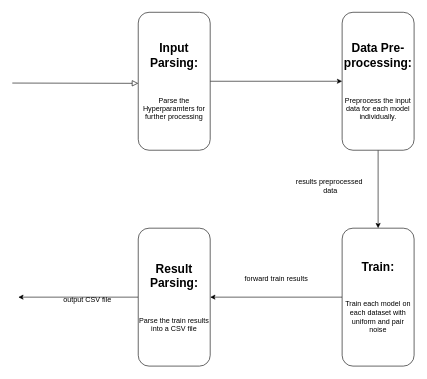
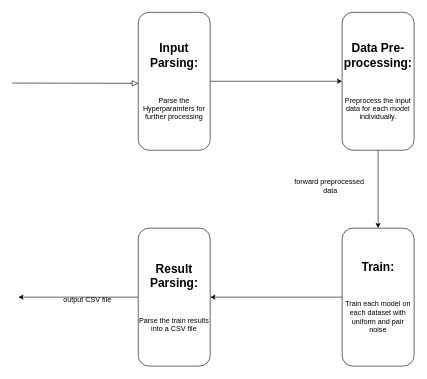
  <mxCell id="0" />
  <mxCell id="1" parent="0" />
  <mxCell id="2" value="" style="rounded=0;html=1;jettySize=auto;orthogonalLoop=1;fontSize=11;endArrow=block;endFill=0;endSize=8;strokeWidth=1;shadow=0;labelBackgroundColor=none;edgeStyle=orthogonalEdgeStyle;entryX=0;entryY=0.515;entryDx=0;entryDy=0;entryPerimeter=0;" parent="1" target="4" edge="1"><mxGeometry relative="1" as="geometry"><mxPoint x="20" y="138" as="sourcePoint" /><mxPoint x="210" y="140" as="targetPoint" /></mxGeometry></mxCell>
  <mxCell id="3" style="edgeStyle=orthogonalEdgeStyle;rounded=0;orthogonalLoop=1;jettySize=auto;html=1;entryX=0;entryY=0.5;entryDx=0;entryDy=0;" parent="1" source="4" target="6" edge="1"><mxGeometry relative="1" as="geometry" /></mxCell>
  <mxCell id="4" value="&lt;span style=&quot;font-size: 20px;&quot;&gt;&lt;b&gt;Input&lt;/b&gt;&lt;/span&gt;&lt;div&gt;&lt;span style=&quot;font-size: 20px;&quot;&gt;&lt;b&gt;Parsing:&lt;/b&gt;&lt;/span&gt;&lt;br&gt;&lt;br&gt;&lt;br&gt;&lt;br&gt;Parse the Hyperparamters for further processing&lt;/div&gt;" style="rounded=1;whiteSpace=wrap;html=1;fontSize=12;glass=0;strokeWidth=1;shadow=0;align=center;" parent="1" vertex="1"><mxGeometry x="230" y="20" width="120" height="230" as="geometry" /></mxCell>
  <mxCell id="5" style="edgeStyle=orthogonalEdgeStyle;rounded=0;orthogonalLoop=1;jettySize=auto;html=1;entryX=0.5;entryY=0;entryDx=0;entryDy=0;exitX=0.5;exitY=1;exitDx=0;exitDy=0;" parent="1" source="6" target="8" edge="1"><mxGeometry relative="1" as="geometry" /></mxCell>
  <mxCell id="6" value="&lt;span style=&quot;font-size: 20px;&quot;&gt;&lt;b&gt;Data Pre-&lt;/b&gt;&lt;/span&gt;&lt;div&gt;&lt;span style=&quot;font-size: 20px;&quot;&gt;&lt;b&gt;processing:&lt;/b&gt;&lt;/span&gt;&lt;br&gt;&lt;br&gt;&lt;br&gt;&lt;br&gt;Preprocess the input data for each model individually.&lt;/div&gt;" style="rounded=1;whiteSpace=wrap;html=1;fontSize=12;glass=0;strokeWidth=1;shadow=0;align=center;" parent="1" vertex="1"><mxGeometry x="570" y="20" width="120" height="230" as="geometry" /></mxCell>
  <mxCell id="7" style="edgeStyle=orthogonalEdgeStyle;rounded=0;orthogonalLoop=1;jettySize=auto;html=1;entryX=1;entryY=0.5;entryDx=0;entryDy=0;" parent="1" source="8" target="11" edge="1"><mxGeometry relative="1" as="geometry" /></mxCell>
  <mxCell id="8" value="&lt;div&gt;&lt;span style=&quot;font-size: 20px;&quot;&gt;&lt;b&gt;Train:&lt;/b&gt;&lt;/span&gt;&lt;br&gt;&lt;br&gt;&lt;br&gt;&lt;br&gt;Train each model on each dataset with uniform and pair noise&lt;/div&gt;" style="rounded=1;whiteSpace=wrap;html=1;fontSize=12;glass=0;strokeWidth=1;shadow=0;align=center;" parent="1" vertex="1"><mxGeometry x="570" y="380" width="120" height="230" as="geometry" /></mxCell>
- <mxCell id="9" value="results preprocessed&amp;nbsp;&lt;div&gt;data&lt;/div&gt;" style="text;html=1;align=center;verticalAlign=middle;resizable=0;points=[];autosize=1;strokeColor=none;fillColor=none;" parent="1" vertex="1"><mxGeometry x="480" y="290" width="140" height="40" as="geometry" /></mxCell>
+ <mxCell id="9" value="forward preprocessed&amp;nbsp;&lt;div&gt;data&lt;/div&gt;" style="text;html=1;align=center;verticalAlign=middle;resizable=0;points=[];autosize=1;strokeColor=none;fillColor=none;" parent="1" vertex="1"><mxGeometry x="480" y="290" width="140" height="40" as="geometry" /></mxCell>
  <mxCell id="10" style="edgeStyle=orthogonalEdgeStyle;rounded=0;orthogonalLoop=1;jettySize=auto;html=1;" parent="1" source="11" edge="1"><mxGeometry relative="1" as="geometry"><mxPoint x="30" y="495" as="targetPoint" /></mxGeometry></mxCell>
  <mxCell id="11" value="&lt;div&gt;&lt;span style=&quot;font-size: 20px;&quot;&gt;&lt;b&gt;Result&lt;/b&gt;&lt;/span&gt;&lt;/div&gt;&lt;div&gt;&lt;span style=&quot;font-size: 20px;&quot;&gt;&lt;b&gt;Parsing:&lt;/b&gt;&lt;/span&gt;&lt;br&gt;&lt;br&gt;&lt;br&gt;&lt;br&gt;Parse the train results into a CSV file&lt;/div&gt;" style="rounded=1;whiteSpace=wrap;html=1;fontSize=12;glass=0;strokeWidth=1;shadow=0;align=center;" parent="1" vertex="1"><mxGeometry x="230" y="380" width="120" height="230" as="geometry" /></mxCell>
- <mxCell id="12" value="forward train results" style="text;html=1;align=center;verticalAlign=middle;resizable=0;points=[];autosize=1;strokeColor=none;fillColor=none;" parent="1" vertex="1"><mxGeometry x="395" y="450" width="130" height="30" as="geometry" /></mxCell>
  <mxCell id="13" value="output CSV file" style="text;html=1;align=center;verticalAlign=middle;resizable=0;points=[];autosize=1;strokeColor=none;fillColor=none;" parent="1" vertex="1"><mxGeometry x="95" y="485" width="100" height="30" as="geometry" /></mxCell>
